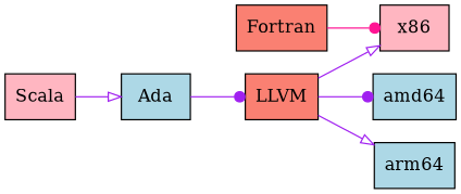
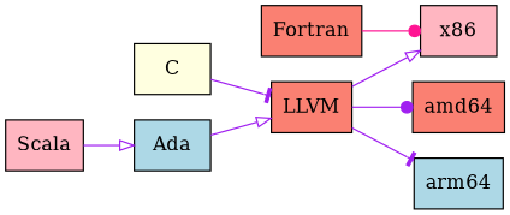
  digraph {
    fontname="DejaVu Serif"
    rankdir=LR
    node [fillcolor=salmon fontname="DejaVu Serif" shape=rect style=filled]
    edge [arrowhead=dot color=purple fontname="DejaVu Serif"]
    LLVM
+   C [fillcolor=lightyellow]
    x86 [fillcolor=lightpink]
-   amd64 [fillcolor=lightblue]
+   amd64
    arm64 [fillcolor=lightblue]
    Ada [fillcolor=lightblue]
    Fortran
    Scala [fillcolor=lightpink]
    LLVM -> x86 [arrowhead=onormal]
    LLVM -> amd64
-   LLVM -> arm64 [arrowhead=onormal]
-   Ada -> LLVM
+   LLVM -> arm64 [arrowhead=tee]
+   C -> LLVM [arrowhead=tee]
+   Ada -> LLVM [arrowhead=onormal]
    Fortran -> x86 [color=deeppink]
    Scala -> Ada [arrowhead=onormal]
  }
